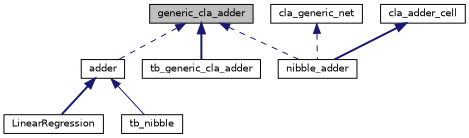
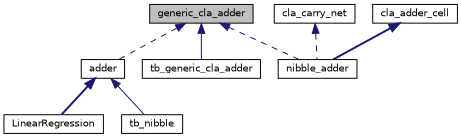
  digraph {
    node [color=black fillcolor=white fontname=Helvetica fontsize=10 shape=record style=filled]
    edge [color=midnightblue dir=back fontname=Helvetica fontsize=10 labelfontname=Helvetica labelfontsize=10 style=dashed]
    n1 [fillcolor=grey75 fontcolor=black height=0.2 label=generic_cla_adder width=0.4]
    n2 [height=0.2 label=adder width=0.4]
    n3 [height=0.2 label=tb_generic_cla_adder width=0.4]
    n4 [height=0.2 label=nibble_adder width=0.4]
    n5 [height=0.2 label=LinearRegression width=0.4]
    n6 [height=0.2 label=tb_nibble width=0.4]
-   n7 [height=0.2 label=cla_generic_net width=0.4]
+   n7 [height=0.2 label=cla_carry_net width=0.4]
    n8 [height=0.2 label=cla_adder_cell width=0.4]
    n1 -> n2
-   n1 -> n3 [style=bold]
+   n1 -> n3 [style=solid]
    n1 -> n4
    n2 -> n5 [style=bold]
    n2 -> n6 [style=solid]
    n7 -> n4
    n8 -> n4 [style=bold]
  }
